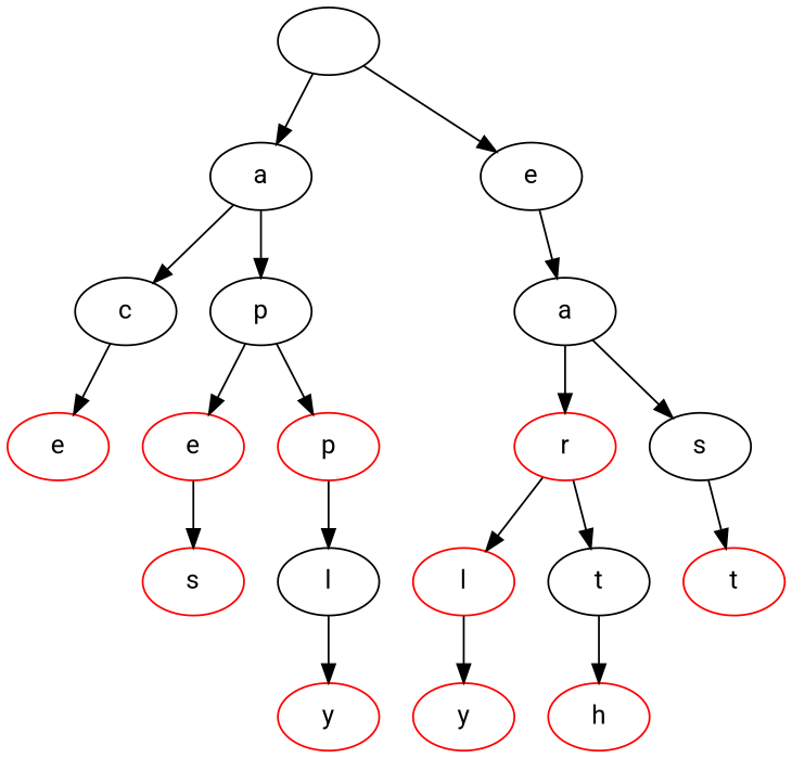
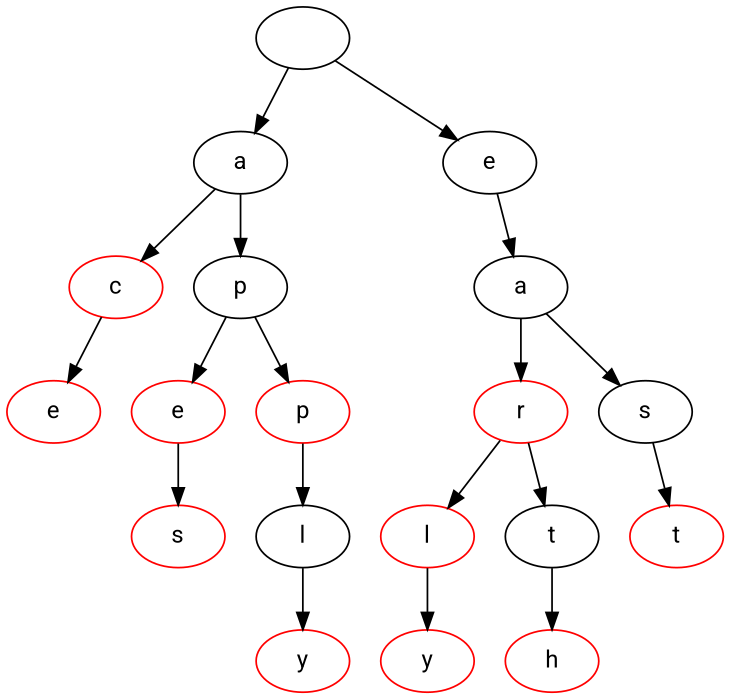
  digraph {
    fontname=Roboto
    node [fontname=Roboto color=red]
    edge [fontname=Roboto]
    n1 [label=" " color=""]
    n2 [label=a color=""]
    n3 [label=e color=""]
-   n4 [label=c color=""]
+   n4 [label=c]
    n5 [label=p color=""]
    n6 [label=a color=""]
    n7 [label=e]
    n8 [label=e]
    n9 [label=p]
    n10 [label=r]
    n11 [label=s color=""]
    n12 [label=s]
    n13 [label=l color=""]
    n14 [label=l]
    n15 [label=t color=""]
    n16 [label=t]
    n17 [label=y]
    n18 [label=y]
    n19 [label=h]
    n1 -> n2
    n1 -> n3
    n2 -> n4
    n2 -> n5
    n3 -> n6
    n4 -> n7
    n5 -> n8
    n5 -> n9
    n6 -> n10
    n6 -> n11
    n8 -> n12
    n9 -> n13
    n10 -> n14
    n10 -> n15
    n11 -> n16
    n13 -> n17
    n14 -> n18
    n15 -> n19
  }
